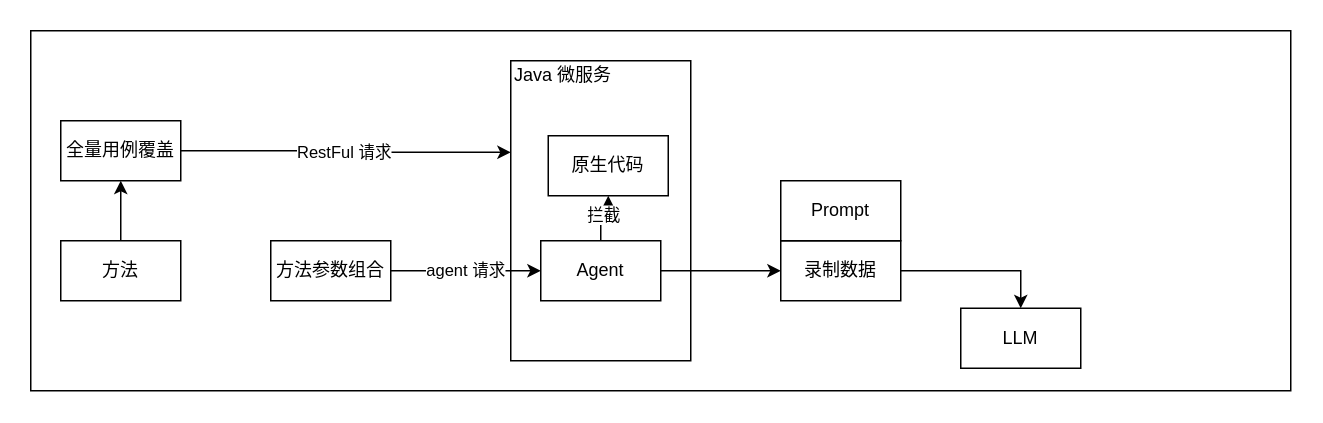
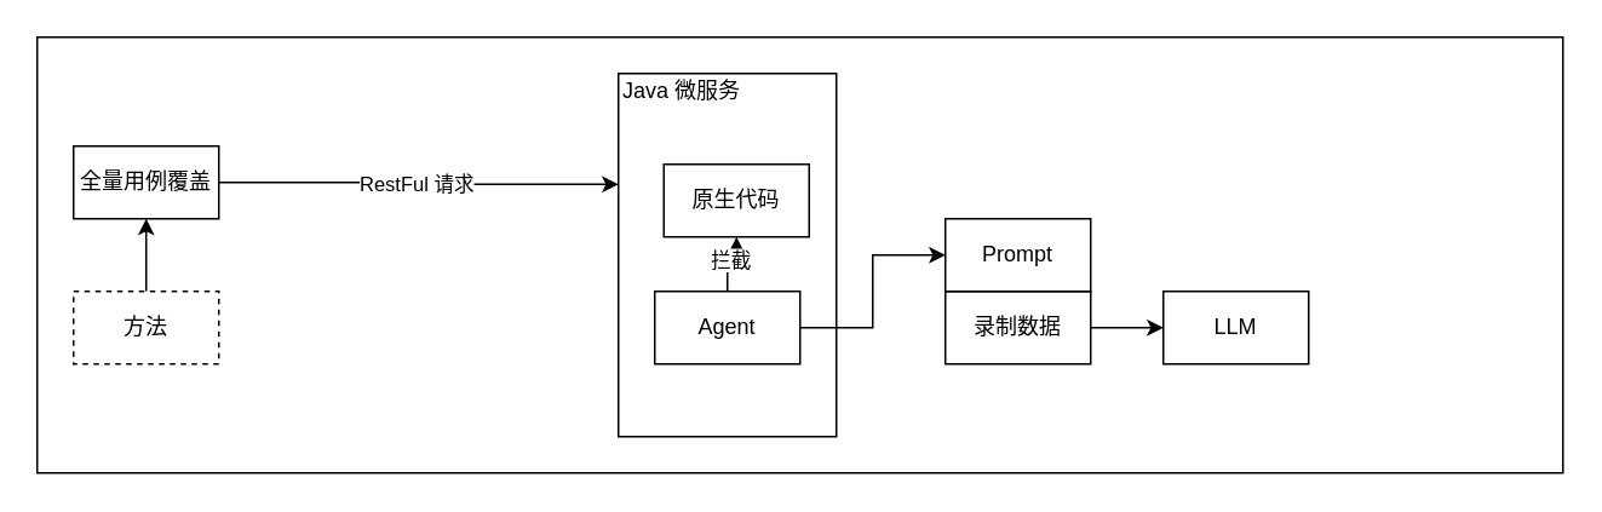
  <mxCell id="0" />
  <mxCell id="1" parent="0" />
  <mxCell id="2" value="" style="rounded=0;whiteSpace=wrap;html=1;" vertex="1" parent="1"><mxGeometry x="20" y="20" width="840" height="240" as="geometry" /></mxCell>
  <mxCell id="3" value="" style="rounded=0;whiteSpace=wrap;html=1;" vertex="1" parent="1"><mxGeometry x="340" y="40" width="120" height="200" as="geometry" /></mxCell>
  <mxCell id="4" style="edgeStyle=orthogonalEdgeStyle;rounded=0;orthogonalLoop=1;jettySize=auto;html=1;entryX=0.5;entryY=1;entryDx=0;entryDy=0;" edge="1" parent="1" source="7" target="16"><mxGeometry relative="1" as="geometry" /></mxCell>
  <mxCell id="5" value="拦截" style="edgeLabel;html=1;align=center;verticalAlign=middle;resizable=0;points=[];" vertex="1" connectable="0" parent="4"><mxGeometry x="0.05" y="-1" relative="1" as="geometry"><mxPoint as="offset" /></mxGeometry></mxCell>
- <mxCell id="6" style="edgeStyle=orthogonalEdgeStyle;rounded=0;orthogonalLoop=1;jettySize=auto;html=1;entryX=0;entryY=0.5;entryDx=0;entryDy=0;" edge="1" parent="1" source="7" target="18"><mxGeometry relative="1" as="geometry" /></mxCell>
+ <mxCell id="6" style="edgeStyle=orthogonalEdgeStyle;rounded=0;orthogonalLoop=1;jettySize=auto;html=1;" edge="1" parent="1" source="7" target="20"><mxGeometry relative="1" as="geometry" /></mxCell>
  <mxCell id="7" value="Agent" style="rounded=0;whiteSpace=wrap;html=1;" vertex="1" parent="1"><mxGeometry x="360" y="160" width="80" height="40" as="geometry" /></mxCell>
  <mxCell id="8" value="" style="edgeStyle=orthogonalEdgeStyle;rounded=0;orthogonalLoop=1;jettySize=auto;html=1;" edge="1" parent="1" source="9" target="14"><mxGeometry relative="1" as="geometry" /></mxCell>
- <mxCell id="9" value="方法" style="rounded=0;whiteSpace=wrap;html=1;" vertex="1" parent="1"><mxGeometry x="40" y="160" width="80" height="40" as="geometry" /></mxCell>
- <mxCell id="10" value="agent 请求" style="edgeStyle=orthogonalEdgeStyle;rounded=0;orthogonalLoop=1;jettySize=auto;html=1;entryX=0;entryY=0.5;entryDx=0;entryDy=0;" edge="1" parent="1" source="11" target="7"><mxGeometry relative="1" as="geometry" /></mxCell>
- <mxCell id="11" value="方法参数组合" style="rounded=0;whiteSpace=wrap;html=1;" vertex="1" parent="1"><mxGeometry x="180" y="160" width="80" height="40" as="geometry" /></mxCell>
+ <mxCell id="9" value="方法" style="rounded=0;whiteSpace=wrap;html=1;dashed=1;" vertex="1" parent="1"><mxGeometry x="40" y="160" width="80" height="40" as="geometry" /></mxCell>
  <mxCell id="12" style="edgeStyle=orthogonalEdgeStyle;rounded=0;orthogonalLoop=1;jettySize=auto;html=1;entryX=0;entryY=0.305;entryDx=0;entryDy=0;entryPerimeter=0;" edge="1" parent="1" source="14" target="3"><mxGeometry relative="1" as="geometry"><mxPoint x="330" y="100" as="targetPoint" /></mxGeometry></mxCell>
  <mxCell id="13" value="RestFul 请求" style="edgeLabel;html=1;align=center;verticalAlign=middle;resizable=0;points=[];" vertex="1" connectable="0" parent="12"><mxGeometry x="0.208" y="2" relative="1" as="geometry"><mxPoint x="-24" y="1" as="offset" /></mxGeometry></mxCell>
  <mxCell id="14" value="全量用例覆盖" style="rounded=0;whiteSpace=wrap;html=1;" vertex="1" parent="1"><mxGeometry x="40" y="80" width="80" height="40" as="geometry" /></mxCell>
  <mxCell id="15" value="Java 微服务" style="text;html=1;strokeColor=none;fillColor=none;align=center;verticalAlign=middle;whiteSpace=wrap;rounded=0;" vertex="1" parent="1"><mxGeometry x="335" y="40" width="80" height="20" as="geometry" /></mxCell>
  <mxCell id="16" value="原生代码" style="rounded=0;whiteSpace=wrap;html=1;" vertex="1" parent="1"><mxGeometry x="365" y="90" width="80" height="40" as="geometry" /></mxCell>
  <mxCell id="17" style="edgeStyle=orthogonalEdgeStyle;rounded=0;orthogonalLoop=1;jettySize=auto;html=1;" edge="1" parent="1" source="18" target="19"><mxGeometry relative="1" as="geometry" /></mxCell>
  <mxCell id="18" value="录制数据" style="rounded=0;whiteSpace=wrap;html=1;" vertex="1" parent="1"><mxGeometry x="520" y="160" width="80" height="40" as="geometry" /></mxCell>
- <mxCell id="19" value="LLM" style="rounded=0;whiteSpace=wrap;html=1;" vertex="1" parent="1"><mxGeometry x="640" y="205" width="80" height="40" as="geometry" /></mxCell>
+ <mxCell id="19" value="LLM" style="rounded=0;whiteSpace=wrap;html=1;" vertex="1" parent="1"><mxGeometry x="640" y="160" width="80" height="40" as="geometry" /></mxCell>
  <mxCell id="20" value="Prompt" style="rounded=0;whiteSpace=wrap;html=1;" vertex="1" parent="1"><mxGeometry x="520" y="120" width="80" height="40" as="geometry" /></mxCell>
